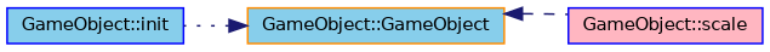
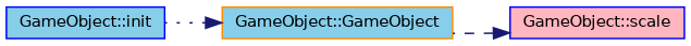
  digraph {
    rankdir=RL
    node [color=blue fillcolor=skyblue fontname=Helvetica fontsize=10 shape=record style=filled]
    edge [color=midnightblue dir=back fontname=Helvetica fontsize=10 labelfontname=Helvetica labelfontsize=10]
    n1 [fillcolor=lightpink fontcolor=black height=0.2 label="GameObject::scale" width=0.4]
    n2 [color=darkorange height=0.2 label="GameObject::GameObject" width=0.4]
    n3 [height=0.2 label="GameObject::init" width=0.4]
-   n2 -> n1 [style=dashed]
+   n1 -> n2 [style=dashed]
    n2 -> n3 [style=dotted]
  }
